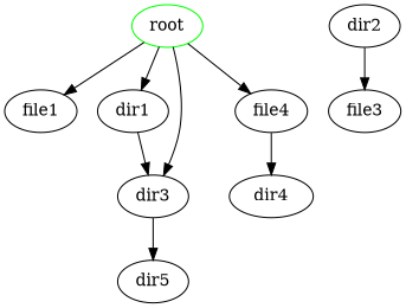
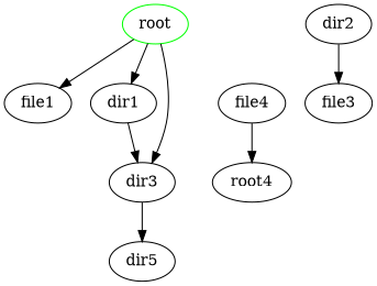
  strict digraph {
    root [color=green]
    file1
    dir1
    file4
    dir3
    dir2
    file3
-   dir4
+   dir4 [label=root4]
    n9 [label=dir5]
    root -> file1
    root -> dir1
-   root -> file4
    root -> dir3
    dir1 -> dir3
    file4 -> dir4
    dir3 -> n9
    dir2 -> file3
  }
